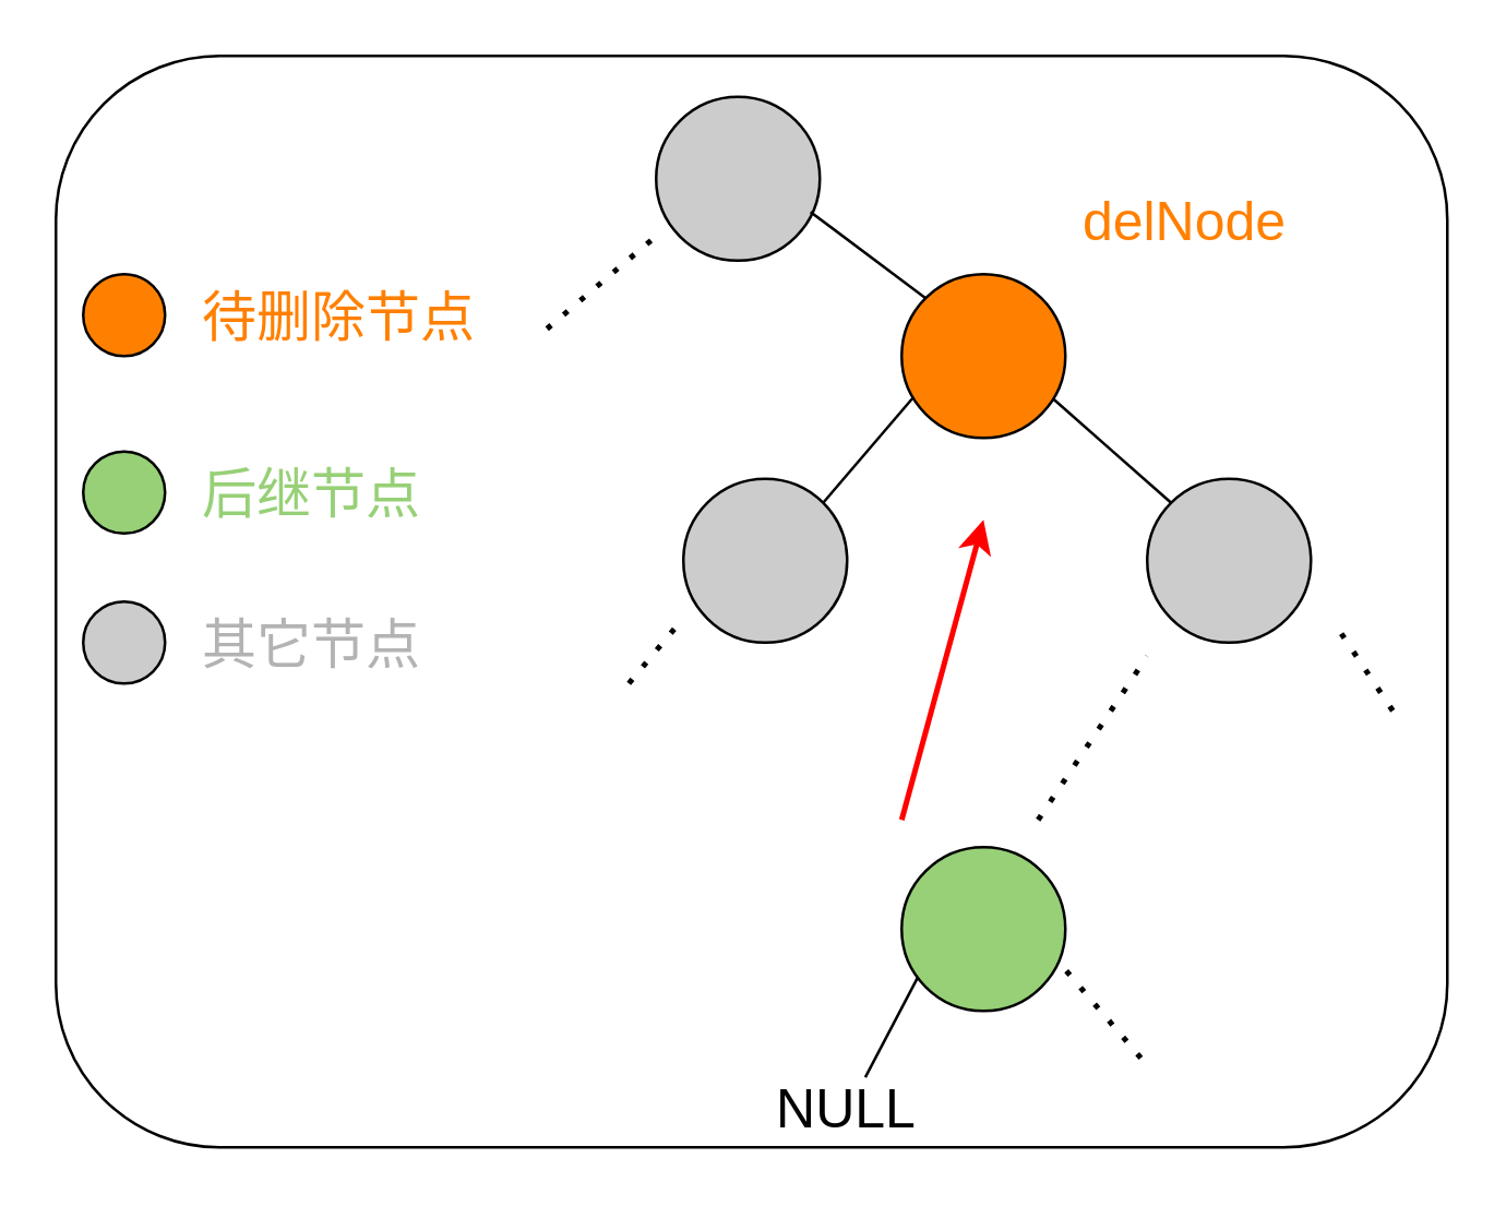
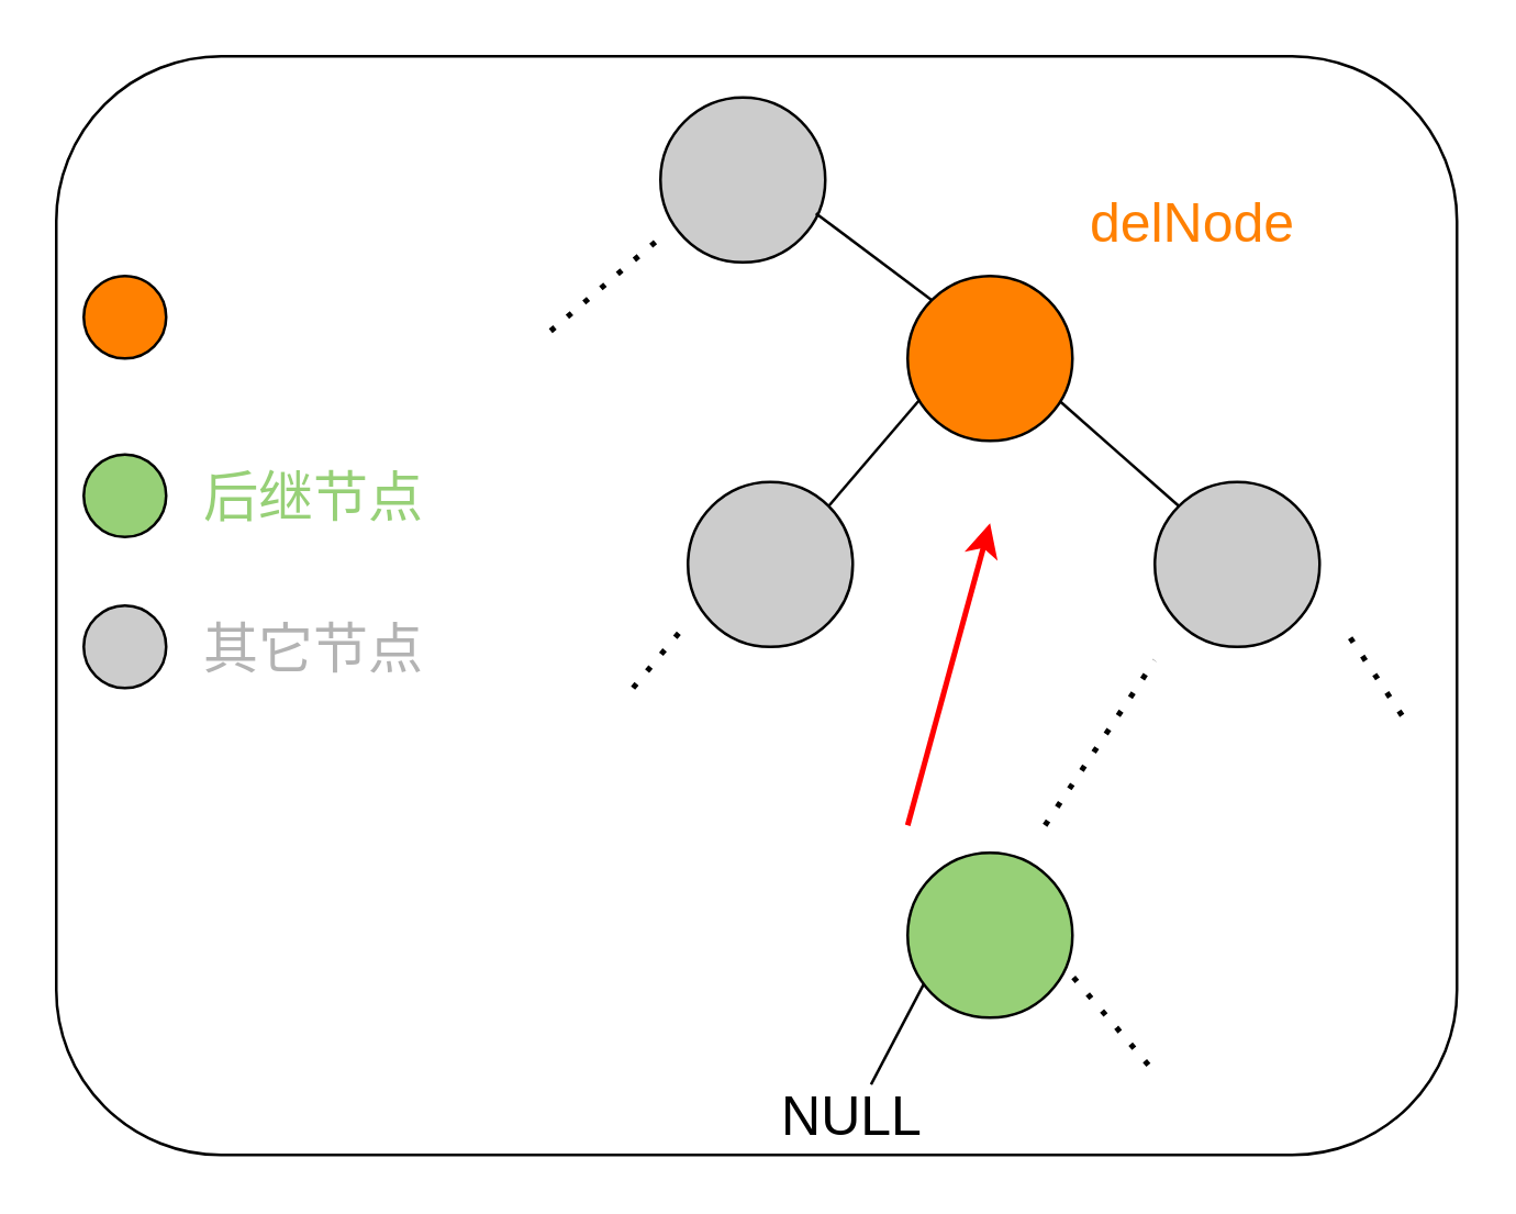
  <mxCell id="0" />
  <mxCell id="1" parent="0" />
  <mxCell id="2" value="" style="rounded=1;whiteSpace=wrap;html=1;" vertex="1" parent="1"><mxGeometry x="20" y="20" width="510" height="400" as="geometry" /></mxCell>
  <mxCell id="3" value="" style="ellipse;whiteSpace=wrap;html=1;aspect=fixed;fillColor=#CCCCCC;" vertex="1" parent="1"><mxGeometry x="240" y="35" width="60" height="60" as="geometry" /></mxCell>
  <mxCell id="4" value="" style="ellipse;whiteSpace=wrap;html=1;aspect=fixed;fillColor=#FF8000;" vertex="1" parent="1"><mxGeometry x="330" y="100" width="60" height="60" as="geometry" /></mxCell>
  <mxCell id="5" value="" style="ellipse;whiteSpace=wrap;html=1;aspect=fixed;fillColor=#CCCCCC;" vertex="1" parent="1"><mxGeometry x="250" y="175" width="60" height="60" as="geometry" /></mxCell>
  <mxCell id="6" value="" style="ellipse;whiteSpace=wrap;html=1;aspect=fixed;fillColor=#CCCCCC;" vertex="1" parent="1"><mxGeometry x="420" y="175" width="60" height="60" as="geometry" /></mxCell>
  <mxCell id="7" value="" style="endArrow=none;dashed=1;html=1;dashPattern=1 3;strokeWidth=2;" edge="1" parent="1"><mxGeometry width="50" height="50" relative="1" as="geometry"><mxPoint x="380" y="300" as="sourcePoint" /><mxPoint x="420" y="240" as="targetPoint" /></mxGeometry></mxCell>
  <mxCell id="8" value="" style="ellipse;whiteSpace=wrap;html=1;aspect=fixed;fillColor=#97D077;" vertex="1" parent="1"><mxGeometry x="330" y="310" width="60" height="60" as="geometry" /></mxCell>
  <mxCell id="9" value="" style="endArrow=none;dashed=1;html=1;dashPattern=1 3;strokeWidth=2;" edge="1" parent="1"><mxGeometry width="50" height="50" relative="1" as="geometry"><mxPoint x="510" y="260" as="sourcePoint" /><mxPoint x="490" y="230" as="targetPoint" /></mxGeometry></mxCell>
  <mxCell id="10" value="" style="endArrow=none;html=1;entryX=0.943;entryY=0.703;entryDx=0;entryDy=0;entryPerimeter=0;exitX=0;exitY=0;exitDx=0;exitDy=0;" edge="1" parent="1" source="4" target="3"><mxGeometry width="50" height="50" relative="1" as="geometry"><mxPoint x="90" y="150" as="sourcePoint" /><mxPoint x="140" y="100" as="targetPoint" /></mxGeometry></mxCell>
  <mxCell id="11" value="" style="endArrow=none;html=1;exitX=1;exitY=0;exitDx=0;exitDy=0;entryX=0.073;entryY=0.75;entryDx=0;entryDy=0;entryPerimeter=0;" edge="1" parent="1" source="5" target="4"><mxGeometry width="50" height="50" relative="1" as="geometry"><mxPoint x="348.787" y="133.787" as="sourcePoint" /><mxPoint x="329" y="158" as="targetPoint" /></mxGeometry></mxCell>
  <mxCell id="12" value="" style="endArrow=none;html=1;exitX=0;exitY=0;exitDx=0;exitDy=0;entryX=0.926;entryY=0.762;entryDx=0;entryDy=0;entryPerimeter=0;" edge="1" parent="1" source="6" target="4"><mxGeometry width="50" height="50" relative="1" as="geometry"><mxPoint x="327.003" y="234.997" as="sourcePoint" /><mxPoint x="360.17" y="206.21" as="targetPoint" /></mxGeometry></mxCell>
  <mxCell id="13" value="" style="endArrow=classic;html=1;strokeColor=#FF0000;strokeWidth=2;" edge="1" parent="1"><mxGeometry width="50" height="50" relative="1" as="geometry"><mxPoint x="330" y="300" as="sourcePoint" /><mxPoint x="360" y="190" as="targetPoint" /></mxGeometry></mxCell>
  <mxCell id="14" value="&lt;font style=&quot;font-size: 20px&quot; color=&quot;#ff8000&quot;&gt;delNode&lt;/font&gt;" style="text;html=1;strokeColor=none;fillColor=none;align=center;verticalAlign=middle;whiteSpace=wrap;rounded=0;" vertex="1" parent="1"><mxGeometry x="404" y="70" width="60" height="20" as="geometry" /></mxCell>
  <mxCell id="15" value="" style="endArrow=none;html=1;entryX=0.097;entryY=0.797;entryDx=0;entryDy=0;exitX=0.611;exitY=-0.033;exitDx=0;exitDy=0;exitPerimeter=0;entryPerimeter=0;" edge="1" parent="1" source="18" target="8"><mxGeometry width="50" height="50" relative="1" as="geometry"><mxPoint x="260" y="410" as="sourcePoint" /><mxPoint x="273.17" y="370" as="targetPoint" /></mxGeometry></mxCell>
  <mxCell id="16" value="" style="endArrow=none;dashed=1;html=1;dashPattern=1 3;strokeWidth=2;" edge="1" parent="1"><mxGeometry width="50" height="50" relative="1" as="geometry"><mxPoint x="200" y="120" as="sourcePoint" /><mxPoint x="240" y="86" as="targetPoint" /></mxGeometry></mxCell>
  <mxCell id="17" value="" style="endArrow=none;dashed=1;html=1;dashPattern=1 3;strokeWidth=2;exitX=1.006;exitY=0.756;exitDx=0;exitDy=0;exitPerimeter=0;" edge="1" parent="1" source="8"><mxGeometry width="50" height="50" relative="1" as="geometry"><mxPoint x="346.213" y="338.787" as="sourcePoint" /><mxPoint x="420" y="390" as="targetPoint" /></mxGeometry></mxCell>
  <mxCell id="18" value="&lt;font style=&quot;font-size: 20px&quot;&gt;NULL&lt;/font&gt;" style="text;html=1;strokeColor=none;fillColor=none;align=center;verticalAlign=middle;whiteSpace=wrap;rounded=0;" vertex="1" parent="1"><mxGeometry x="280" y="395" width="60" height="20" as="geometry" /></mxCell>
  <mxCell id="19" value="" style="endArrow=none;dashed=1;html=1;dashPattern=1 3;strokeWidth=2;" edge="1" parent="1"><mxGeometry width="50" height="50" relative="1" as="geometry"><mxPoint x="230" y="250" as="sourcePoint" /><mxPoint x="250" y="226" as="targetPoint" /></mxGeometry></mxCell>
  <mxCell id="20" value="" style="ellipse;whiteSpace=wrap;html=1;aspect=fixed;fillColor=#FF8000;" vertex="1" parent="1"><mxGeometry x="30" y="100" width="30" height="30" as="geometry" /></mxCell>
  <mxCell id="21" value="" style="ellipse;whiteSpace=wrap;html=1;aspect=fixed;fillColor=#97D077;" vertex="1" parent="1"><mxGeometry x="30" y="165" width="30" height="30" as="geometry" /></mxCell>
  <mxCell id="22" value="" style="ellipse;whiteSpace=wrap;html=1;aspect=fixed;fillColor=#CCCCCC;" vertex="1" parent="1"><mxGeometry x="30" y="220" width="30" height="30" as="geometry" /></mxCell>
- <mxCell id="23" value="&lt;font color=&quot;#ff8000&quot; style=&quot;font-size: 20px&quot;&gt;待删除节点&lt;/font&gt;" style="text;html=1;strokeColor=none;fillColor=none;align=center;verticalAlign=middle;whiteSpace=wrap;rounded=0;" vertex="1" parent="1"><mxGeometry x="68" y="105" width="112" height="20" as="geometry" /></mxCell>
  <mxCell id="24" value="&lt;font style=&quot;font-size: 20px&quot; color=&quot;#97d077&quot;&gt;后继节点&lt;/font&gt;" style="text;html=1;strokeColor=none;fillColor=none;align=center;verticalAlign=middle;whiteSpace=wrap;rounded=0;" vertex="1" parent="1"><mxGeometry x="58" y="170" width="112" height="20" as="geometry" /></mxCell>
  <mxCell id="25" value="&lt;font style=&quot;font-size: 20px&quot; color=&quot;#b3b3b3&quot;&gt;其它节点&lt;/font&gt;" style="text;html=1;strokeColor=none;fillColor=none;align=center;verticalAlign=middle;whiteSpace=wrap;rounded=0;" vertex="1" parent="1"><mxGeometry x="58" y="225" width="112" height="20" as="geometry" /></mxCell>
